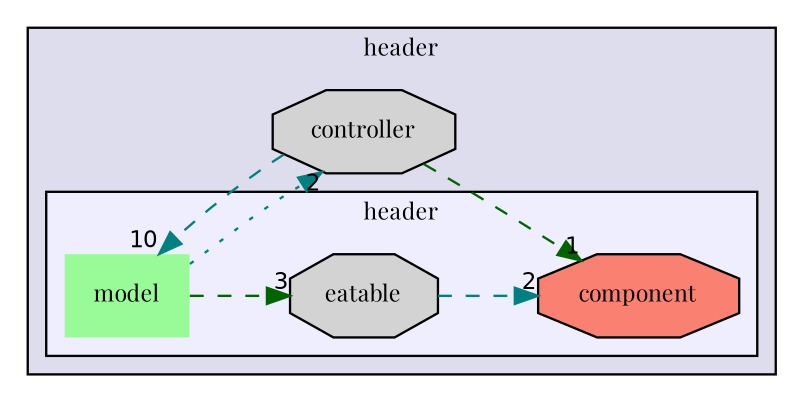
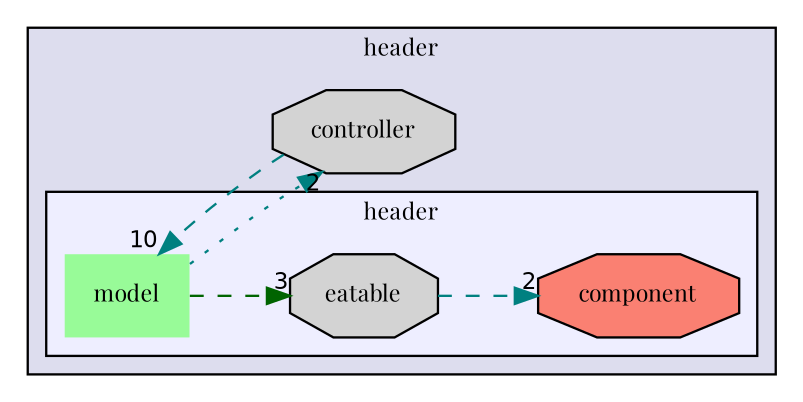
  digraph {
    compound=true
    fontname="Playfair Display"
    rankdir=LR
    node [fillcolor=lightgrey fontname="Playfair Display" fontsize=10 shape=octagon style=filled]
    edge [color=teal fontname="Playfair Display" headlabel=2 labeldistance=1.5 labelfontname=Helvetica labelfontsize=10 style=dashed]
    n1 [fillcolor=palegreen label=model shape=plaintext]
    n2 [fillcolor=salmon label=component]
    n3 [label=eatable]
    n4 [label=controller]
    subgraph cluster_1 {
      bgcolor="#ddddee"
      fontsize=10
      label=header
      pencolor=black
      n4
      subgraph cluster_2 {
        bgcolor="#eeeeff"
        fontsize=10
        label=header
        pencolor=black
        n1
        n2
        n3
      }
    }
    n1 -> n3 [color=darkgreen headlabel=3]
    n1 -> n4 [style=dotted]
    n3 -> n2
    n4 -> n1 [headlabel=10]
-   n4 -> n2 [color=darkgreen headlabel=1]
  }
